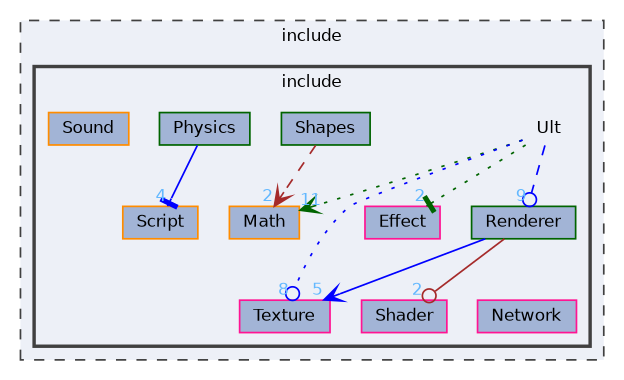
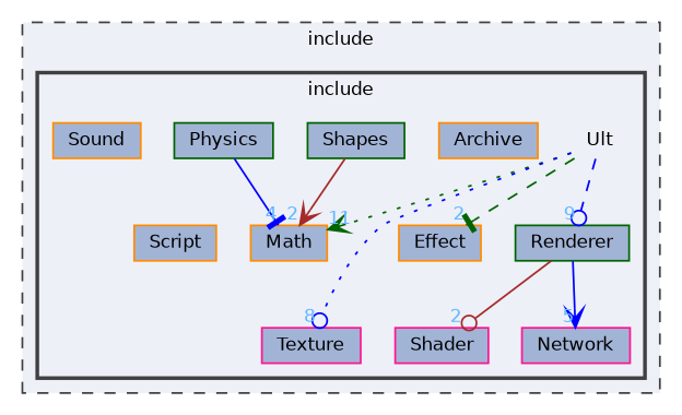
  digraph {
    compound=true
    node [color=deeppink fontname=Helvetica fontsize=10 shape=box fillcolor="#a2b4d6" style=filled]
    edge [arrowhead=vee color=blue fontcolor=steelblue1 fontname=Helvetica fontsize=10 headlabel=2 labeldistance=1.5 labelfontname=Helvetica labelfontsize=10 style=dotted]
    n1 [height=0.2 label=Ult shape=plaintext width=0.4 fillcolor="" style=""]
-   n3 [height=0.2 label=Effect width=0.4]
+   n2 [color=darkorange height=0.2 label=Archive width=0.4]
+   n3 [color=darkorange height=0.2 label=Effect width=0.4]
    n4 [color=darkorange height=0.2 label=Math width=0.4]
    n5 [height=0.2 label=Network width=0.4]
    n6 [color=darkgreen height=0.2 label=Physics width=0.4]
    n7 [color=darkgreen height=0.2 label=Renderer width=0.4]
    n8 [color=darkorange height=0.2 label=Script width=0.4]
    n9 [height=0.2 label=Shader width=0.4]
    n10 [color=darkgreen height=0.2 label=Shapes width=0.4]
    n11 [color=darkorange height=0.2 label=Sound width=0.4]
    n12 [height=0.2 label=Texture width=0.4]
    subgraph cluster_1 {
      bgcolor="#edf0f7"
      fontname=Helvetica
      fontsize=10
      label=include
      pencolor=grey25
      style="filled,dashed"
      subgraph cluster_2 {
        bgcolor="#edf0f7"
        fontname=Helvetica
        fontsize=10
        label=include
        pencolor=grey25
        style="filled,bold"
        n1
+       n2
        n3
        n4
        n5
        n6
        n7
        n8
        n9
        n10
        n11
        n12
      }
    }
-   n1 -> n3 [arrowhead=tee color=darkgreen]
+   n1 -> n3 [arrowhead=tee color=darkgreen style=dashed]
    n1 -> n4 [color=darkgreen headlabel=11]
    n1 -> n7 [arrowhead=odot headlabel=9 style=dashed]
    n1 -> n12 [arrowhead=odot headlabel=8]
-   n6 -> n8 [arrowhead=tee headlabel=4 style=solid]
+   n6 -> n4 [arrowhead=tee headlabel=4 style=solid]
    n7 -> n9 [arrowhead=odot color=brown style=solid]
-   n7 -> n12 [headlabel=5 style=solid]
-   n10 -> n4 [color=brown style=dashed]
+   n7 -> n5 [headlabel=5 style=solid]
+   n10 -> n4 [color=brown style=solid]
  }
